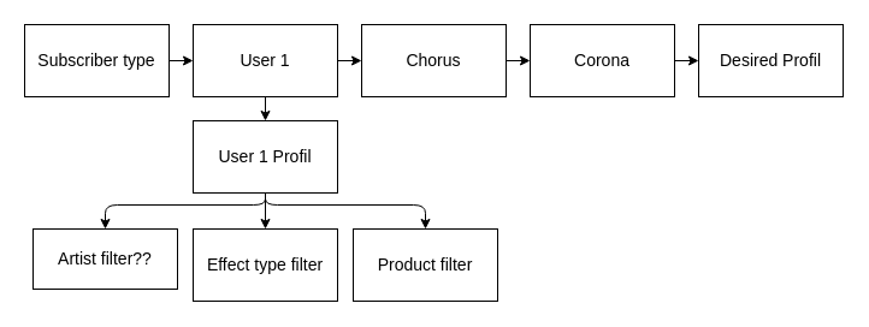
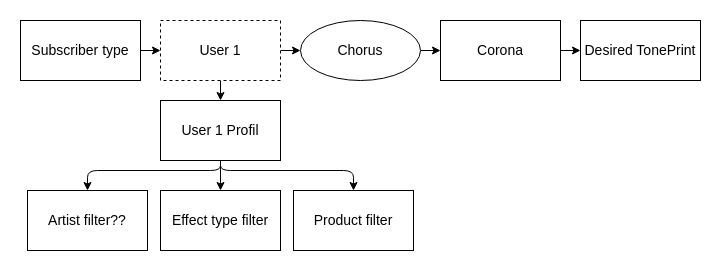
  <mxCell id="0" />
  <mxCell id="1" parent="0" />
  <mxCell id="2" parent="1" style="edgeStyle=orthogonalEdgeStyle;rounded=0;orthogonalLoop=1;jettySize=auto;html=1;exitX=1;exitY=0.5;exitDx=0;exitDy=0;entryX=0;entryY=0.5;entryDx=0;entryDy=0;fontSize=14;" edge="1" source="3" target="6"><mxGeometry as="geometry" relative="1" /></mxCell>
  <mxCell id="3" value="Subscriber type" parent="1" style="rounded=0;whiteSpace=wrap;html=1;fontSize=14;" vertex="1"><mxGeometry as="geometry" x="20" y="20" width="120" height="60" /></mxCell>
  <mxCell id="4" parent="1" style="edgeStyle=orthogonalEdgeStyle;rounded=0;orthogonalLoop=1;jettySize=auto;html=1;exitX=1;exitY=0.5;exitDx=0;exitDy=0;entryX=0;entryY=0.5;entryDx=0;entryDy=0;fontSize=14;" edge="1" source="6" target="8"><mxGeometry as="geometry" relative="1" /></mxCell>
  <mxCell id="5" parent="1" style="edgeStyle=orthogonalEdgeStyle;rounded=0;orthogonalLoop=1;jettySize=auto;html=1;exitX=0.5;exitY=1;exitDx=0;exitDy=0;entryX=0.5;entryY=0;entryDx=0;entryDy=0;fontSize=14;" edge="1" source="6" target="16"><mxGeometry as="geometry" relative="1" /></mxCell>
- <mxCell id="6" value="User 1&lt;br style=&quot;font-size: 14px;&quot;&gt;" parent="1" style="rounded=0;whiteSpace=wrap;html=1;fontSize=14;" vertex="1"><mxGeometry as="geometry" x="160" y="20" width="120" height="60" /></mxCell>
+ <mxCell id="6" value="User 1&lt;br style=&quot;font-size: 14px;&quot;&gt;" parent="1" style="rounded=0;whiteSpace=wrap;html=1;fontSize=14;dashed=1;" vertex="1"><mxGeometry as="geometry" x="160" y="20" width="120" height="60" /></mxCell>
  <mxCell id="7" parent="1" style="edgeStyle=orthogonalEdgeStyle;rounded=0;orthogonalLoop=1;jettySize=auto;html=1;exitX=1;exitY=0.5;exitDx=0;exitDy=0;entryX=0;entryY=0.5;entryDx=0;entryDy=0;fontSize=14;" edge="1" source="8" target="10"><mxGeometry as="geometry" relative="1" /></mxCell>
- <mxCell id="8" value="Chorus&lt;br style=&quot;font-size: 14px;&quot;&gt;" parent="1" style="rounded=0;whiteSpace=wrap;html=1;fontSize=14;" vertex="1"><mxGeometry as="geometry" x="300" y="20" width="120" height="60" /></mxCell>
+ <mxCell id="8" value="Chorus&lt;br style=&quot;font-size: 14px;&quot;&gt;" parent="1" style="ellipse;whiteSpace=wrap;html=1;fontSize=14;" vertex="1"><mxGeometry as="geometry" x="300" y="20" width="120" height="60" /></mxCell>
  <mxCell id="9" parent="1" style="edgeStyle=orthogonalEdgeStyle;rounded=0;orthogonalLoop=1;jettySize=auto;html=1;exitX=1;exitY=0.5;exitDx=0;exitDy=0;entryX=0;entryY=0.5;entryDx=0;entryDy=0;fontSize=14;" edge="1" source="10" target="11"><mxGeometry as="geometry" relative="1" /></mxCell>
  <mxCell id="10" value="Corona&lt;br style=&quot;font-size: 14px;&quot;&gt;" parent="1" style="rounded=0;whiteSpace=wrap;html=1;fontSize=14;" vertex="1"><mxGeometry as="geometry" x="440" y="20" width="120" height="60" /></mxCell>
- <mxCell id="11" value="Desired Profil&lt;br style=&quot;font-size: 14px;&quot;&gt;" parent="1" style="rounded=0;whiteSpace=wrap;html=1;fontSize=14;" vertex="1"><mxGeometry as="geometry" x="580" y="20" width="120" height="60" /></mxCell>
- <mxCell id="12" value="Artist filter??&lt;br style=&quot;font-size: 14px;&quot;&gt;" parent="1" style="rounded=0;whiteSpace=wrap;html=1;fontSize=14;" vertex="1"><mxGeometry x="27" y="190" as="geometry" width="120" height="50" /></mxCell>
+ <mxCell id="11" value="Desired TonePrint&lt;br style=&quot;font-size: 14px;&quot;&gt;" parent="1" style="rounded=0;whiteSpace=wrap;html=1;fontSize=14;" vertex="1"><mxGeometry as="geometry" x="580" y="20" width="120" height="60" /></mxCell>
+ <mxCell id="12" value="Artist filter??&lt;br style=&quot;font-size: 14px;&quot;&gt;" parent="1" style="rounded=0;whiteSpace=wrap;html=1;fontSize=14;" vertex="1"><mxGeometry as="geometry" x="27" y="190" width="120" height="60" /></mxCell>
  <mxCell id="13" value="Effect type filter" parent="1" style="rounded=0;whiteSpace=wrap;html=1;fontSize=14;" vertex="1"><mxGeometry as="geometry" x="160" y="190" width="120" height="60" /></mxCell>
  <mxCell id="14" value="Product filter&lt;br style=&quot;font-size: 14px;&quot;&gt;" parent="1" style="rounded=0;whiteSpace=wrap;html=1;fontSize=14;" vertex="1"><mxGeometry as="geometry" x="293" y="190" width="120" height="60" /></mxCell>
  <mxCell id="15" parent="1" style="edgeStyle=orthogonalEdgeStyle;rounded=0;orthogonalLoop=1;jettySize=auto;html=1;exitX=0.5;exitY=1;exitDx=0;exitDy=0;entryX=0.5;entryY=0;entryDx=0;entryDy=0;fontSize=14;" edge="1" source="16" target="13"><mxGeometry as="geometry" relative="1" /></mxCell>
  <mxCell id="16" value="User 1 Profil&lt;br style=&quot;font-size: 14px;&quot;&gt;" parent="1" style="rounded=0;whiteSpace=wrap;html=1;fontSize=14;" vertex="1"><mxGeometry as="geometry" x="160" y="100" width="120" height="60" /></mxCell>
  <mxCell id="17" value="" parent="1" style="endArrow=classic;html=1;edgeStyle=orthogonalEdgeStyle;entryX=0.5;entryY=0;entryDx=0;entryDy=0;fontSize=14;" edge="1" target="14"><mxGeometry as="geometry" relative="1" width="50" height="50"><mxPoint as="sourcePoint" x="220" y="160" /><mxPoint as="targetPoint" x="270" y="110" /><Array as="points"><mxPoint x="220" y="170" /><mxPoint x="353" y="170" /></Array></mxGeometry></mxCell>
  <mxCell id="18" value="" parent="1" style="endArrow=classic;html=1;edgeStyle=orthogonalEdgeStyle;entryX=0.5;entryY=0;entryDx=0;entryDy=0;fontSize=14;" edge="1" target="12"><mxGeometry as="geometry" relative="1" width="50" height="50"><mxPoint as="sourcePoint" x="220" y="160" /><mxPoint as="targetPoint" x="270" y="110" /><Array as="points"><mxPoint x="220" y="170" /><mxPoint x="87" y="170" /></Array></mxGeometry></mxCell>
